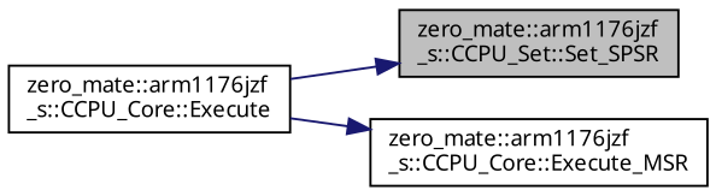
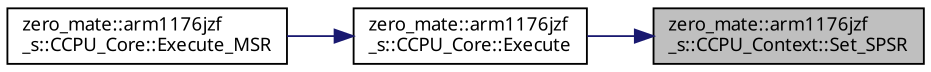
  digraph {
    fontname="Noto Sans"
    rankdir=RL
    node [color=black fontname="Noto Sans" fontsize=10 shape=record]
    edge [color=midnightblue dir=back fontname="Noto Sans" fontsize=10 labelfontname=Helvetica labelfontsize=10 style=solid]
-   n1 [fillcolor=grey75 fontcolor=black height=0.2 label="zero_mate::arm1176jzf\l_s::CCPU_Set::Set_SPSR" style=filled width=0.4]
+   n1 [fillcolor=grey75 fontcolor=black height=0.2 label="zero_mate::arm1176jzf\l_s::CCPU_Context::Set_SPSR" style=filled width=0.4]
    n2 [height=0.2 label="zero_mate::arm1176jzf\l_s::CCPU_Core::Execute" width=0.4]
    n3 [height=0.2 label="zero_mate::arm1176jzf\l_s::CCPU_Core::Execute_MSR" width=0.4]
    n1 -> n2
-   n3 -> n2
+   n2 -> n3
  }
